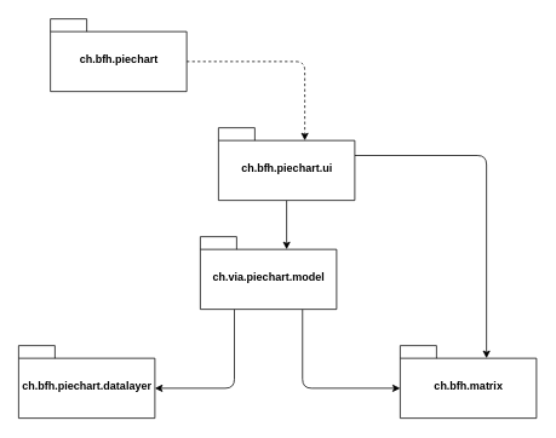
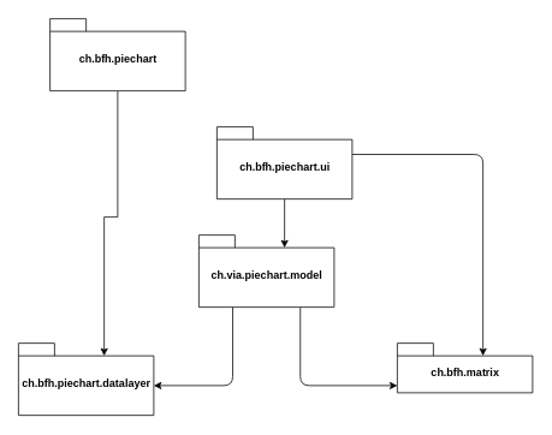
  <mxCell id="0" />
  <mxCell id="1" parent="0" />
- <mxCell id="3" style="edgeStyle=orthogonalEdgeStyle;rounded=1;orthogonalLoop=1;jettySize=auto;html=1;exitX=0;exitY=0;exitDx=150;exitDy=47;exitPerimeter=0;entryX=0;entryY=0;entryDx=95;entryDy=14;entryPerimeter=0;dashed=1;" edge="1" parent="1" source="4" target="8"><mxGeometry relative="1" as="geometry" /></mxCell>
+ <mxCell id="2" style="edgeStyle=orthogonalEdgeStyle;rounded=0;orthogonalLoop=1;jettySize=auto;html=1;entryX=0;entryY=0;entryDx=95;entryDy=14;entryPerimeter=0;" edge="1" parent="1" source="4" target="5"><mxGeometry relative="1" as="geometry" /></mxCell>
  <mxCell id="4" value="ch.bfh.piechart" style="shape=folder;fontStyle=1;spacingTop=10;tabWidth=40;tabHeight=14;tabPosition=left;html=1;" vertex="1" parent="1"><mxGeometry x="55" y="20" width="150" height="80" as="geometry" /></mxCell>
  <mxCell id="5" value="ch.bfh.piechart.datalayer" style="shape=folder;fontStyle=1;spacingTop=10;tabWidth=40;tabHeight=14;tabPosition=left;html=1;" vertex="1" parent="1"><mxGeometry x="20" y="380" width="150" height="80" as="geometry" /></mxCell>
  <mxCell id="6" style="edgeStyle=orthogonalEdgeStyle;rounded=0;orthogonalLoop=1;jettySize=auto;html=1;entryX=0;entryY=0;entryDx=95;entryDy=14;entryPerimeter=0;" edge="1" parent="1" source="8" target="11"><mxGeometry relative="1" as="geometry" /></mxCell>
  <mxCell id="7" style="edgeStyle=orthogonalEdgeStyle;rounded=1;orthogonalLoop=1;jettySize=auto;html=1;exitX=0;exitY=0;exitDx=150;exitDy=30.5;exitPerimeter=0;entryX=0;entryY=0;entryDx=95;entryDy=14;entryPerimeter=0;" edge="1" parent="1" source="8" target="12"><mxGeometry relative="1" as="geometry" /></mxCell>
  <mxCell id="8" value="ch.bfh.piechart.ui" style="shape=folder;fontStyle=1;spacingTop=10;tabWidth=40;tabHeight=14;tabPosition=left;html=1;" vertex="1" parent="1"><mxGeometry x="240" y="140" width="150" height="80" as="geometry" /></mxCell>
  <mxCell id="9" style="edgeStyle=orthogonalEdgeStyle;rounded=1;orthogonalLoop=1;jettySize=auto;html=1;exitX=0.25;exitY=1;exitDx=0;exitDy=0;exitPerimeter=0;entryX=0;entryY=0;entryDx=150;entryDy=47;entryPerimeter=0;" edge="1" parent="1" source="11" target="5"><mxGeometry relative="1" as="geometry" /></mxCell>
  <mxCell id="10" style="edgeStyle=orthogonalEdgeStyle;rounded=1;orthogonalLoop=1;jettySize=auto;html=1;exitX=0.75;exitY=1;exitDx=0;exitDy=0;exitPerimeter=0;entryX=0;entryY=0;entryDx=0;entryDy=47;entryPerimeter=0;" edge="1" parent="1" source="11" target="12"><mxGeometry relative="1" as="geometry" /></mxCell>
  <mxCell id="11" value="ch.via.piechart.model" style="shape=folder;fontStyle=1;spacingTop=10;tabWidth=40;tabHeight=14;tabPosition=left;html=1;" vertex="1" parent="1"><mxGeometry x="220" y="260" width="150" height="80" as="geometry" /></mxCell>
- <mxCell id="12" value="ch.bfh.matrix&lt;br&gt;" style="shape=folder;fontStyle=1;spacingTop=10;tabWidth=40;tabHeight=14;tabPosition=left;html=1;" vertex="1" parent="1"><mxGeometry x="440" y="380" width="150" height="80" as="geometry" /></mxCell>
+ <mxCell id="12" value="ch.bfh.matrix&lt;br&gt;" style="shape=folder;fontStyle=1;spacingTop=10;tabWidth=40;tabHeight=14;tabPosition=left;html=1;" vertex="1" parent="1"><mxGeometry x="440" y="380" width="150" height="55" as="geometry" /></mxCell>
